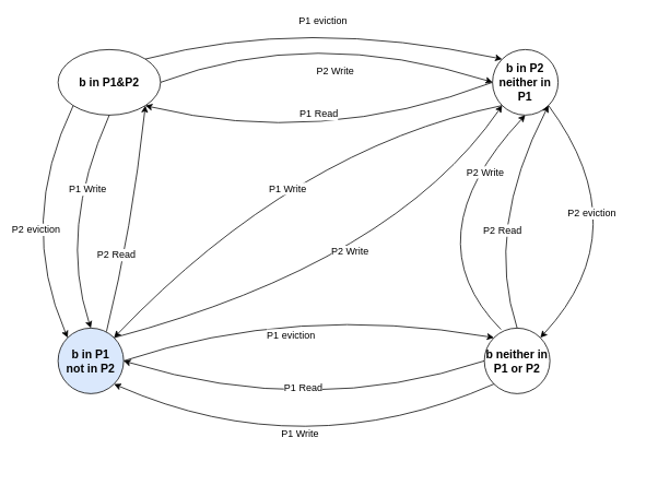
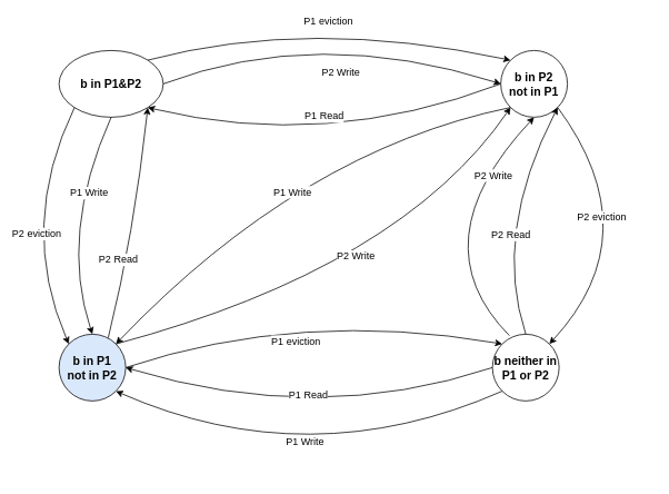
  <mxCell id="0" />
  <mxCell id="1" parent="0" />
  <mxCell id="2" value="&lt;font style=&quot;font-size: 14px&quot;&gt;&lt;b&gt;b in P1&amp;amp;P2&lt;/b&gt;&lt;/font&gt;" style="ellipse;whiteSpace=wrap;html=1;aspect=fixed;" parent="1" vertex="1"><mxGeometry x="70" y="60" width="125" height="80" as="geometry" /></mxCell>
- <mxCell id="3" value="&lt;font style=&quot;font-size: 14px&quot;&gt;&lt;b&gt;b in P2&lt;br&gt;neither in P1&lt;/b&gt;&lt;/font&gt;" style="ellipse;whiteSpace=wrap;html=1;aspect=fixed;" parent="1" vertex="1"><mxGeometry x="600" y="60" width="80" height="80" as="geometry" /></mxCell>
+ <mxCell id="3" value="&lt;font style=&quot;font-size: 14px&quot;&gt;&lt;b&gt;b in P2&lt;br&gt;not in P1&lt;/b&gt;&lt;/font&gt;" style="ellipse;whiteSpace=wrap;html=1;aspect=fixed;" parent="1" vertex="1"><mxGeometry x="600" y="60" width="80" height="80" as="geometry" /></mxCell>
  <mxCell id="4" value="&lt;font style=&quot;font-size: 14px&quot;&gt;&lt;b&gt;b in P1&lt;br&gt;not in P2&lt;/b&gt;&lt;/font&gt;" style="ellipse;whiteSpace=wrap;html=1;aspect=fixed;fillColor=#dae8fc;" parent="1" vertex="1"><mxGeometry x="70" y="400" width="80" height="80" as="geometry" /></mxCell>
  <mxCell id="5" value="&lt;font style=&quot;font-size: 14px&quot;&gt;&lt;b&gt;b neither in&lt;br&gt;P1 or P2&lt;/b&gt;&lt;/font&gt;" style="ellipse;whiteSpace=wrap;html=1;aspect=fixed;" parent="1" vertex="1"><mxGeometry x="590" y="400" width="80" height="80" as="geometry" /></mxCell>
  <mxCell id="6" value="&lt;font&gt;&lt;font style=&quot;font-size: 12px&quot;&gt;P1 eviction&lt;/font&gt;&lt;br&gt;&lt;/font&gt;" style="endArrow=classic;html=1;entryX=0;entryY=0;entryDx=0;entryDy=0;exitX=1;exitY=0;exitDx=0;exitDy=0;curved=1;" parent="1" source="2" target="3" edge="1"><mxGeometry width="50" height="50" relative="1" as="geometry"><mxPoint x="70" y="490" as="sourcePoint" /><mxPoint x="120" y="440" as="targetPoint" /><Array as="points"><mxPoint x="370" y="20" /></Array></mxGeometry></mxCell>
  <mxCell id="7" value="&lt;font&gt;&lt;font style=&quot;font-size: 12px&quot;&gt;P2 Write&lt;/font&gt;&lt;br&gt;&lt;/font&gt;" style="endArrow=classic;html=1;entryX=0;entryY=0.5;entryDx=0;entryDy=0;exitX=1;exitY=0.5;exitDx=0;exitDy=0;curved=1;" parent="1" source="2" target="3" edge="1"><mxGeometry x="0.125" y="-45" width="50" height="50" relative="1" as="geometry"><mxPoint x="148.284" y="81.716" as="sourcePoint" /><mxPoint x="621.716" y="81.716" as="targetPoint" /><Array as="points"><mxPoint x="380" y="30" /></Array><mxPoint as="offset" /></mxGeometry></mxCell>
  <mxCell id="8" value="&lt;font&gt;&lt;font style=&quot;font-size: 12px&quot;&gt;P1 Read&lt;/font&gt;&lt;br&gt;&lt;/font&gt;" style="endArrow=classic;html=1;entryX=1;entryY=1;entryDx=0;entryDy=0;curved=1;exitX=0;exitY=0.5;exitDx=0;exitDy=0;" parent="1" source="3" target="2" edge="1"><mxGeometry x="-0.048" y="-39" width="50" height="50" relative="1" as="geometry"><mxPoint x="610" y="128" as="sourcePoint" /><mxPoint x="610" y="250" as="targetPoint" /><Array as="points"><mxPoint x="390" y="180" /></Array><mxPoint as="offset" /></mxGeometry></mxCell>
  <mxCell id="9" value="" style="endArrow=classic;html=1;exitX=0;exitY=1;exitDx=0;exitDy=0;entryX=0;entryY=0;entryDx=0;entryDy=0;curved=1;" parent="1" source="2" target="4" edge="1"><mxGeometry width="50" height="50" relative="1" as="geometry"><mxPoint x="70" y="550" as="sourcePoint" /><mxPoint x="120" y="500" as="targetPoint" /><Array as="points"><mxPoint x="20" y="270" /></Array></mxGeometry></mxCell>
  <mxCell id="10" value="P2 eviction" style="text;html=1;resizable=0;points=[];align=center;verticalAlign=middle;labelBackgroundColor=#ffffff;" parent="9" vertex="1" connectable="0"><mxGeometry x="-0.329" y="12" relative="1" as="geometry"><mxPoint x="-11" y="51.5" as="offset" /></mxGeometry></mxCell>
  <mxCell id="11" value="" style="endArrow=classic;html=1;exitX=0.5;exitY=1;exitDx=0;exitDy=0;entryX=0.5;entryY=0;entryDx=0;entryDy=0;curved=1;" parent="1" source="2" target="4" edge="1"><mxGeometry width="50" height="50" relative="1" as="geometry"><mxPoint x="91.716" y="138.284" as="sourcePoint" /><mxPoint x="91.716" y="421.716" as="targetPoint" /><Array as="points"><mxPoint x="70" y="280" /></Array></mxGeometry></mxCell>
  <mxCell id="12" value="P1 Write" style="text;html=1;resizable=0;points=[];align=center;verticalAlign=middle;labelBackgroundColor=#ffffff;" parent="11" vertex="1" connectable="0"><mxGeometry x="-0.329" y="12" relative="1" as="geometry"><mxPoint as="offset" /></mxGeometry></mxCell>
  <mxCell id="13" value="" style="endArrow=classic;html=1;exitX=0.738;exitY=0.054;exitDx=0;exitDy=0;curved=1;entryX=1;entryY=1;entryDx=0;entryDy=0;exitPerimeter=0;" parent="1" source="4" target="2" edge="1"><mxGeometry width="50" height="50" relative="1" as="geometry"><mxPoint x="120" y="150" as="sourcePoint" /><mxPoint x="430" y="400" as="targetPoint" /><Array as="points"><mxPoint x="160" y="280" /></Array></mxGeometry></mxCell>
  <mxCell id="14" value="P2 Read" style="text;html=1;resizable=0;points=[];align=center;verticalAlign=middle;labelBackgroundColor=#ffffff;" parent="13" vertex="1" connectable="0"><mxGeometry x="-0.329" y="12" relative="1" as="geometry"><mxPoint as="offset" /></mxGeometry></mxCell>
  <mxCell id="15" value="&lt;font&gt;&lt;font style=&quot;font-size: 12px&quot;&gt;P1 Write&lt;/font&gt;&lt;br&gt;&lt;/font&gt;" style="endArrow=classic;html=1;entryX=1;entryY=1;entryDx=0;entryDy=0;curved=1;exitX=0;exitY=1;exitDx=0;exitDy=0;" parent="1" source="5" target="4" edge="1"><mxGeometry x="-0.048" y="-39" width="50" height="50" relative="1" as="geometry"><mxPoint x="620" y="138" as="sourcePoint" /><mxPoint x="148.284" y="138.284" as="targetPoint" /><Array as="points"><mxPoint x="370" y="570" /></Array><mxPoint as="offset" /></mxGeometry></mxCell>
  <mxCell id="16" value="&lt;font&gt;&lt;font style=&quot;font-size: 12px&quot;&gt;P1 Read&lt;/font&gt;&lt;br&gt;&lt;/font&gt;" style="endArrow=classic;html=1;entryX=1;entryY=0.5;entryDx=0;entryDy=0;curved=1;exitX=0;exitY=0.5;exitDx=0;exitDy=0;" parent="1" source="5" target="4" edge="1"><mxGeometry x="-0.048" y="-39" width="50" height="50" relative="1" as="geometry"><mxPoint x="611.716" y="478.284" as="sourcePoint" /><mxPoint x="148.284" y="478.284" as="targetPoint" /><Array as="points"><mxPoint x="380" y="510" /></Array><mxPoint as="offset" /></mxGeometry></mxCell>
  <mxCell id="17" value="&lt;font&gt;&lt;font style=&quot;font-size: 12px&quot;&gt;P1 eviction&lt;/font&gt;&lt;br&gt;&lt;/font&gt;" style="endArrow=classic;html=1;curved=1;exitX=1;exitY=0.5;exitDx=0;exitDy=0;entryX=0;entryY=0;entryDx=0;entryDy=0;" parent="1" source="4" target="5" edge="1"><mxGeometry x="-0.048" y="-39" width="50" height="50" relative="1" as="geometry"><mxPoint x="621.716" y="488.284" as="sourcePoint" /><mxPoint x="580" y="310" as="targetPoint" /><Array as="points"><mxPoint x="360" y="370" /></Array><mxPoint as="offset" /></mxGeometry></mxCell>
  <mxCell id="18" value="" style="endArrow=classic;html=1;exitX=1;exitY=1;exitDx=0;exitDy=0;curved=1;entryX=1;entryY=0;entryDx=0;entryDy=0;" parent="1" source="3" target="5" edge="1"><mxGeometry width="50" height="50" relative="1" as="geometry"><mxPoint x="139.04" y="414.32" as="sourcePoint" /><mxPoint x="148.284" y="138.284" as="targetPoint" /><Array as="points"><mxPoint x="780" y="280" /></Array></mxGeometry></mxCell>
  <mxCell id="19" value="P2 eviction" style="text;html=1;resizable=0;points=[];align=center;verticalAlign=middle;labelBackgroundColor=#ffffff;" parent="18" vertex="1" connectable="0"><mxGeometry x="-0.329" y="12" relative="1" as="geometry"><mxPoint x="-30.5" y="39.5" as="offset" /></mxGeometry></mxCell>
  <mxCell id="20" value="" style="endArrow=classic;html=1;exitX=0.5;exitY=0;exitDx=0;exitDy=0;curved=1;entryX=1;entryY=1;entryDx=0;entryDy=0;" parent="1" source="5" target="3" edge="1"><mxGeometry width="50" height="50" relative="1" as="geometry"><mxPoint x="149.04" y="424.32" as="sourcePoint" /><mxPoint x="158.284" y="148.284" as="targetPoint" /><Array as="points"><mxPoint x="590" y="280" /></Array></mxGeometry></mxCell>
  <mxCell id="21" value="P2 Read" style="text;html=1;resizable=0;points=[];align=center;verticalAlign=middle;labelBackgroundColor=#ffffff;" parent="20" vertex="1" connectable="0"><mxGeometry x="-0.329" y="12" relative="1" as="geometry"><mxPoint x="24.5" y="-28.5" as="offset" /></mxGeometry></mxCell>
  <mxCell id="22" value="" style="endArrow=classic;html=1;exitX=0.254;exitY=0.021;exitDx=0;exitDy=0;curved=1;entryX=0.5;entryY=1;entryDx=0;entryDy=0;exitPerimeter=0;" parent="1" source="5" target="3" edge="1"><mxGeometry width="50" height="50" relative="1" as="geometry"><mxPoint x="159.04" y="434.32" as="sourcePoint" /><mxPoint x="168.284" y="158.284" as="targetPoint" /><Array as="points"><mxPoint x="500" y="290" /></Array></mxGeometry></mxCell>
  <mxCell id="23" value="P2 Write" style="text;html=1;resizable=0;points=[];align=center;verticalAlign=middle;labelBackgroundColor=#ffffff;" parent="22" vertex="1" connectable="0"><mxGeometry x="-0.329" y="12" relative="1" as="geometry"><mxPoint x="74" y="-113.5" as="offset" /></mxGeometry></mxCell>
  <mxCell id="24" value="&lt;font&gt;&lt;font style=&quot;font-size: 12px&quot;&gt;P1 Write&lt;/font&gt;&lt;br&gt;&lt;/font&gt;" style="endArrow=classic;html=1;entryX=1;entryY=0;entryDx=0;entryDy=0;curved=1;exitX=0;exitY=1;exitDx=0;exitDy=0;" parent="1" source="3" target="4" edge="1"><mxGeometry x="0.039" y="27" width="50" height="50" relative="1" as="geometry"><mxPoint x="620" y="138" as="sourcePoint" /><mxPoint x="148.284" y="138.284" as="targetPoint" /><Array as="points"><mxPoint x="360" y="180" /></Array><mxPoint as="offset" /></mxGeometry></mxCell>
  <mxCell id="25" value="&lt;font&gt;&lt;font style=&quot;font-size: 12px&quot;&gt;P2 Write&lt;/font&gt;&lt;br&gt;&lt;/font&gt;" style="endArrow=classic;html=1;entryX=0;entryY=1;entryDx=0;entryDy=0;curved=1;exitX=1;exitY=0;exitDx=0;exitDy=0;" parent="1" source="4" target="3" edge="1"><mxGeometry x="0.039" y="27" width="50" height="50" relative="1" as="geometry"><mxPoint x="621.716" y="138.284" as="sourcePoint" /><mxPoint x="148.284" y="421.716" as="targetPoint" /><Array as="points"><mxPoint x="480" y="320" /></Array><mxPoint as="offset" /></mxGeometry></mxCell>
